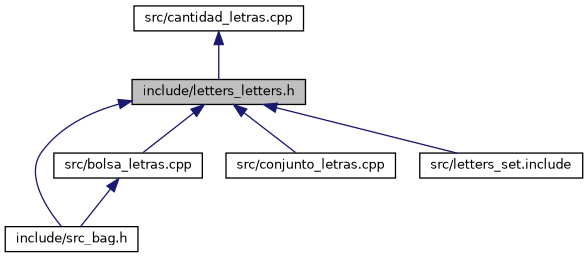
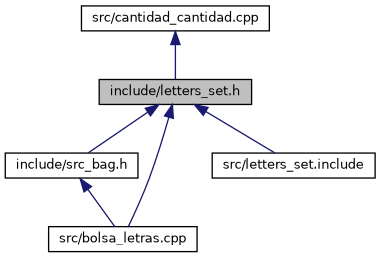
  digraph {
    node [color=black fillcolor=white fontname=Helvetica fontsize=10 shape=record style=filled]
    edge [color=midnightblue dir=back fontname=Helvetica fontsize=10 labelfontname=Helvetica labelfontsize=10 style=solid]
-   n1 [fillcolor=grey75 fontcolor=black height=0.2 label="include/letters_letters.h" width=0.4]
+   n1 [fillcolor=grey75 fontcolor=black height=0.2 label="include/letters_set.h" width=0.4]
    n2 [height=0.2 label="include/src_bag.h" width=0.4]
    n3 [height=0.2 label="src/bolsa_letras.cpp" width=0.4]
-   n4 [height=0.2 label="src/conjunto_letras.cpp" width=0.4]
    n5 [height=0.2 label="src/letters_set.include" width=0.4]
-   n6 [height=0.2 label="src/cantidad_letras.cpp" width=0.4]
+   n6 [height=0.2 label="src/cantidad_cantidad.cpp" width=0.4]
    n1 -> n2
    n1 -> n3
-   n1 -> n4
    n1 -> n5
-   n3 -> n2
+   n2 -> n3
    n6 -> n1
  }
